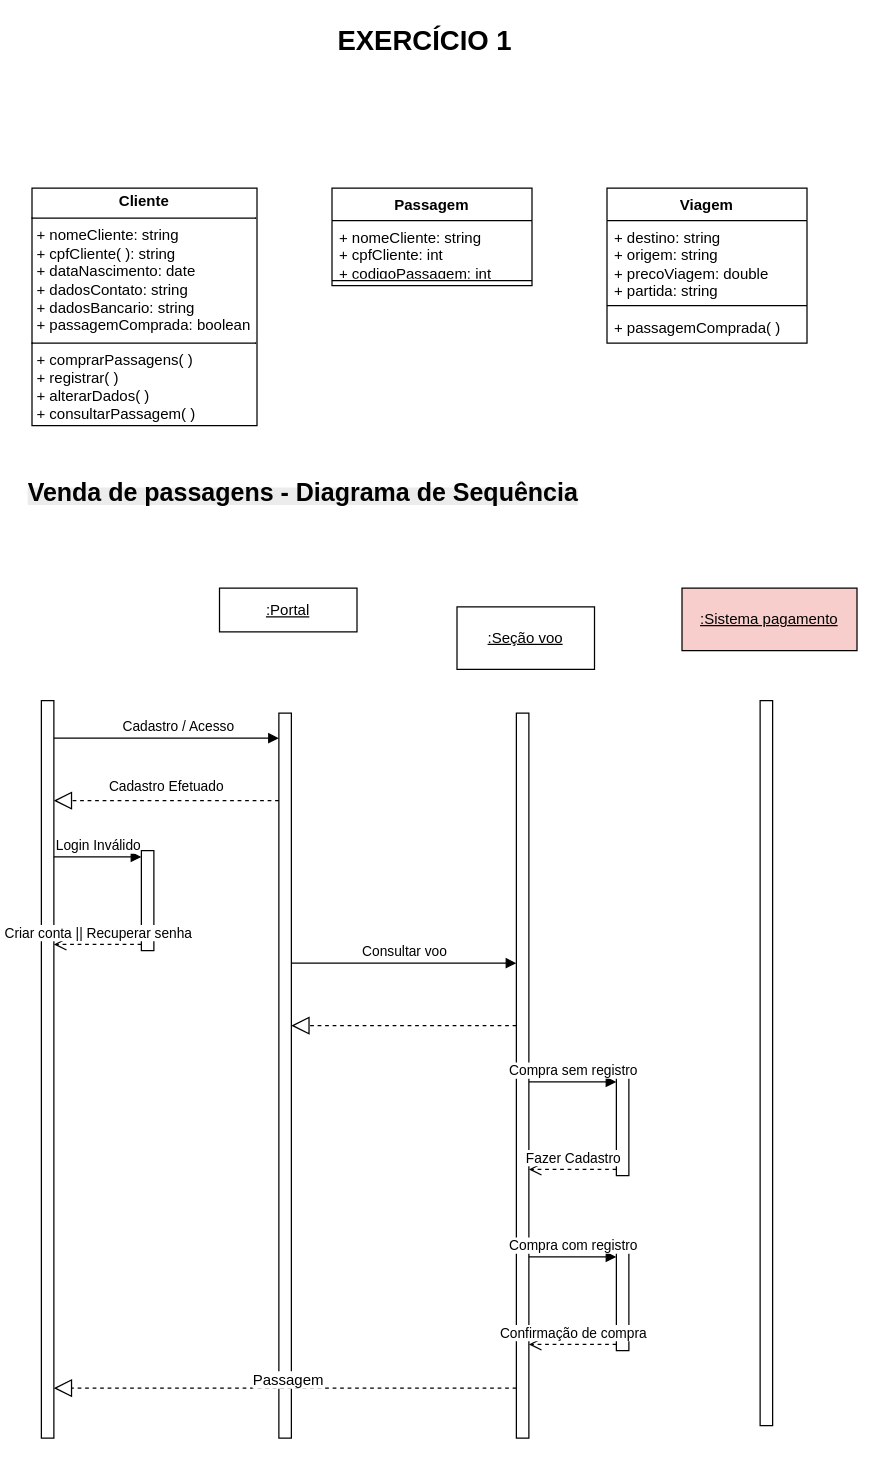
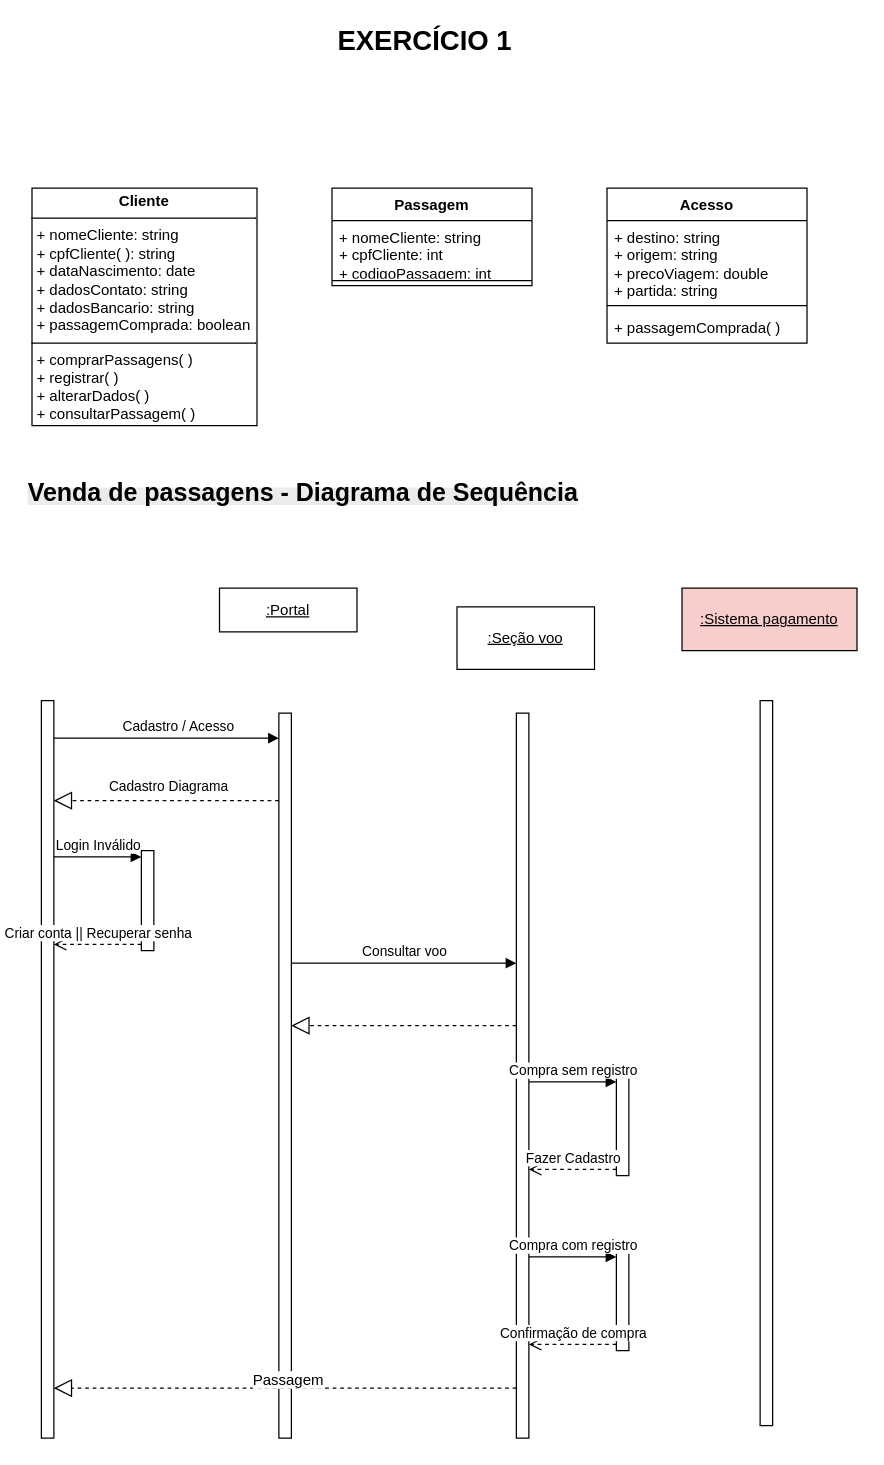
  <mxCell id="0" />
  <mxCell id="1" parent="0" />
  <mxCell id="2" value="&lt;font style=&quot;font-size: 22px;&quot;&gt;EXERCÍCIO 1&lt;/font&gt;" style="text;align=center;fontStyle=1;verticalAlign=middle;spacingLeft=3;spacingRight=3;strokeColor=none;rotatable=0;points=[[0,0.5],[1,0.5]];portConstraint=eastwest;html=1;" parent="1" vertex="1"><mxGeometry x="299" y="20" width="80" height="26" as="geometry" /></mxCell>
  <mxCell id="3" value="&lt;span style=&quot;color: rgb(0, 0, 0); font-family: Helvetica; font-style: normal; font-variant-ligatures: normal; font-variant-caps: normal; font-weight: 700; letter-spacing: normal; orphans: 2; text-align: center; text-indent: 0px; text-transform: none; widows: 2; word-spacing: 0px; -webkit-text-stroke-width: 0px; white-space: nowrap; background-color: rgb(236, 236, 236); text-decoration-thickness: initial; text-decoration-style: initial; text-decoration-color: initial; float: none; display: inline !important;&quot;&gt;&lt;font style=&quot;font-size: 20px;&quot;&gt;Venda de passagens - Diagrama de Sequência&lt;/font&gt;&lt;/span&gt;" style="text;whiteSpace=wrap;html=1;" parent="1" vertex="1"><mxGeometry x="20" y="375" width="300" height="40" as="geometry" /></mxCell>
  <mxCell id="4" value="&lt;u&gt;:Portal&lt;/u&gt;" style="html=1;whiteSpace=wrap;" parent="1" vertex="1"><mxGeometry x="175" y="470" width="110" height="35" as="geometry" /></mxCell>
  <mxCell id="5" value="&lt;u&gt;:Sistema pagamento&lt;/u&gt;" style="html=1;whiteSpace=wrap;fillColor=#f8cecc;" parent="1" vertex="1"><mxGeometry x="545" y="470" width="140" height="50" as="geometry" /></mxCell>
  <mxCell id="6" value="" style="html=1;points=[[0,0,0,0,5],[0,1,0,0,-5],[1,0,0,0,5],[1,1,0,0,-5]];perimeter=orthogonalPerimeter;outlineConnect=0;targetShapes=umlLifeline;portConstraint=eastwest;newEdgeStyle={&quot;curved&quot;:0,&quot;rounded&quot;:0};" parent="1" vertex="1"><mxGeometry x="32.5" y="560" width="10" height="590" as="geometry" /></mxCell>
  <mxCell id="7" value="" style="html=1;points=[[0,0,0,0,5],[0,1,0,0,-5],[1,0,0,0,5],[1,1,0,0,-5]];perimeter=orthogonalPerimeter;outlineConnect=0;targetShapes=umlLifeline;portConstraint=eastwest;newEdgeStyle={&quot;curved&quot;:0,&quot;rounded&quot;:0};" parent="1" vertex="1"><mxGeometry x="222.5" y="570" width="10" height="580" as="geometry" /></mxCell>
  <mxCell id="8" value="" style="html=1;points=[[0,0,0,0,5],[0,1,0,0,-5],[1,0,0,0,5],[1,1,0,0,-5]];perimeter=orthogonalPerimeter;outlineConnect=0;targetShapes=umlLifeline;portConstraint=eastwest;newEdgeStyle={&quot;curved&quot;:0,&quot;rounded&quot;:0};" parent="1" vertex="1"><mxGeometry x="607.5" y="560" width="10" height="580" as="geometry" /></mxCell>
  <mxCell id="9" value="Cadastro / Acesso" style="html=1;verticalAlign=bottom;endArrow=block;curved=0;rounded=0;" parent="1" target="7" edge="1"><mxGeometry x="0.101" width="80" relative="1" as="geometry"><mxPoint x="42.5" y="590" as="sourcePoint" /><mxPoint x="212.5" y="590" as="targetPoint" /><mxPoint as="offset" /></mxGeometry></mxCell>
  <mxCell id="10" style="edgeStyle=orthogonalEdgeStyle;rounded=0;orthogonalLoop=1;jettySize=auto;html=1;exitX=0.5;exitY=1;exitDx=0;exitDy=0;" parent="1" edge="1"><mxGeometry relative="1" as="geometry"><mxPoint x="202.5" y="570" as="sourcePoint" /><mxPoint x="202.5" y="570" as="targetPoint" /></mxGeometry></mxCell>
  <mxCell id="11" value="" style="html=1;points=[[0,0,0,0,5],[0,1,0,0,-5],[1,0,0,0,5],[1,1,0,0,-5]];perimeter=orthogonalPerimeter;outlineConnect=0;targetShapes=umlLifeline;portConstraint=eastwest;newEdgeStyle={&quot;curved&quot;:0,&quot;rounded&quot;:0};" parent="1" vertex="1"><mxGeometry x="112.5" y="680" width="10" height="80" as="geometry" /></mxCell>
  <mxCell id="12" value="Login Inválido" style="html=1;verticalAlign=bottom;endArrow=block;curved=0;rounded=0;entryX=0;entryY=0;entryDx=0;entryDy=5;" parent="1" target="11" edge="1"><mxGeometry relative="1" as="geometry"><mxPoint x="42.5" y="685" as="sourcePoint" /></mxGeometry></mxCell>
  <mxCell id="13" value="Criar conta || Recuperar senha" style="html=1;verticalAlign=bottom;endArrow=open;dashed=1;endSize=8;curved=0;rounded=0;exitX=0;exitY=1;exitDx=0;exitDy=-5;" parent="1" source="11" edge="1"><mxGeometry relative="1" as="geometry"><mxPoint x="42.5" y="755" as="targetPoint" /></mxGeometry></mxCell>
  <mxCell id="14" value="&lt;u&gt;:Seção voo&lt;/u&gt;" style="html=1;whiteSpace=wrap;" parent="1" vertex="1"><mxGeometry x="365" y="485" width="110" height="50" as="geometry" /></mxCell>
  <mxCell id="15" value="" style="html=1;points=[[0,0,0,0,5],[0,1,0,0,-5],[1,0,0,0,5],[1,1,0,0,-5]];perimeter=orthogonalPerimeter;outlineConnect=0;targetShapes=umlLifeline;portConstraint=eastwest;newEdgeStyle={&quot;curved&quot;:0,&quot;rounded&quot;:0};" parent="1" vertex="1"><mxGeometry x="412.5" y="570" width="10" height="580" as="geometry" /></mxCell>
  <mxCell id="16" value="Consultar voo" style="html=1;verticalAlign=bottom;endArrow=block;curved=0;rounded=0;" parent="1" edge="1"><mxGeometry width="80" relative="1" as="geometry"><mxPoint x="232.5" y="770" as="sourcePoint" /><mxPoint x="412.5" y="770" as="targetPoint" /></mxGeometry></mxCell>
  <mxCell id="17" value="" style="endArrow=block;dashed=1;endFill=0;endSize=12;html=1;rounded=0;entryX=1;entryY=0.333;entryDx=0;entryDy=0;entryPerimeter=0;" parent="1" edge="1"><mxGeometry width="160" relative="1" as="geometry"><mxPoint x="412.5" y="820" as="sourcePoint" /><mxPoint x="232.5" y="820" as="targetPoint" /></mxGeometry></mxCell>
  <mxCell id="18" value="" style="html=1;points=[[0,0,0,0,5],[0,1,0,0,-5],[1,0,0,0,5],[1,1,0,0,-5]];perimeter=orthogonalPerimeter;outlineConnect=0;targetShapes=umlLifeline;portConstraint=eastwest;newEdgeStyle={&quot;curved&quot;:0,&quot;rounded&quot;:0};" parent="1" vertex="1"><mxGeometry x="492.5" y="1000" width="10" height="80" as="geometry" /></mxCell>
  <mxCell id="19" value="Compra com registro" style="html=1;verticalAlign=bottom;endArrow=block;curved=0;rounded=0;entryX=0;entryY=0;entryDx=0;entryDy=5;" parent="1" target="18" edge="1"><mxGeometry relative="1" as="geometry"><mxPoint x="422.5" y="1005" as="sourcePoint" /></mxGeometry></mxCell>
  <mxCell id="20" value="Confirmação de compra" style="html=1;verticalAlign=bottom;endArrow=open;dashed=1;endSize=8;curved=0;rounded=0;exitX=0;exitY=1;exitDx=0;exitDy=-5;" parent="1" source="18" edge="1"><mxGeometry relative="1" as="geometry"><mxPoint x="422.5" y="1075" as="targetPoint" /></mxGeometry></mxCell>
  <mxCell id="21" value="" style="endArrow=block;dashed=1;endFill=0;endSize=12;html=1;rounded=0;" parent="1" edge="1"><mxGeometry width="160" relative="1" as="geometry"><mxPoint x="412.5" y="1110" as="sourcePoint" /><mxPoint x="42.5" y="1110" as="targetPoint" /></mxGeometry></mxCell>
  <mxCell id="22" value="&lt;span style=&quot;color: rgb(0, 0, 0); font-family: Helvetica; font-style: normal; font-variant-ligatures: normal; font-variant-caps: normal; font-weight: 400; letter-spacing: normal; orphans: 2; text-align: center; text-indent: 0px; text-transform: none; widows: 2; word-spacing: 0px; -webkit-text-stroke-width: 0px; white-space: nowrap; background-color: rgb(255, 255, 255); text-decoration-thickness: initial; text-decoration-style: initial; text-decoration-color: initial; float: none; display: inline !important;&quot;&gt;&lt;font&gt;Passagem&lt;/font&gt;&lt;/span&gt;" style="text;whiteSpace=wrap;html=1;" parent="1" vertex="1"><mxGeometry x="200" y="1090" width="60" height="20" as="geometry" /></mxCell>
  <mxCell id="23" value="" style="html=1;points=[[0,0,0,0,5],[0,1,0,0,-5],[1,0,0,0,5],[1,1,0,0,-5]];perimeter=orthogonalPerimeter;outlineConnect=0;targetShapes=umlLifeline;portConstraint=eastwest;newEdgeStyle={&quot;curved&quot;:0,&quot;rounded&quot;:0};" vertex="1" parent="1"><mxGeometry x="492.5" y="860" width="10" height="80" as="geometry" /></mxCell>
  <mxCell id="24" value="Compra sem registro" style="html=1;verticalAlign=bottom;endArrow=block;curved=0;rounded=0;entryX=0;entryY=0;entryDx=0;entryDy=5;" edge="1" target="23" parent="1"><mxGeometry relative="1" as="geometry"><mxPoint x="422.5" y="865" as="sourcePoint" /></mxGeometry></mxCell>
  <mxCell id="25" value="Fazer Cadastro" style="html=1;verticalAlign=bottom;endArrow=open;dashed=1;endSize=8;curved=0;rounded=0;exitX=0;exitY=1;exitDx=0;exitDy=-5;" edge="1" source="23" parent="1"><mxGeometry relative="1" as="geometry"><mxPoint x="422.5" y="935" as="targetPoint" /></mxGeometry></mxCell>
- <mxCell id="26" value="&lt;span style=&quot;color: rgb(0, 0, 0); font-family: Helvetica; font-size: 11px; font-style: normal; font-variant-ligatures: normal; font-variant-caps: normal; font-weight: 400; letter-spacing: normal; orphans: 2; text-align: center; text-indent: 0px; text-transform: none; widows: 2; word-spacing: 0px; -webkit-text-stroke-width: 0px; white-space: nowrap; background-color: rgb(255, 255, 255); text-decoration-thickness: initial; text-decoration-style: initial; text-decoration-color: initial; float: none; display: inline !important;&quot;&gt;Cadastro Efetuado&amp;nbsp;&lt;/span&gt;" style="text;whiteSpace=wrap;html=1;" vertex="1" parent="1"><mxGeometry x="85" y="615" width="130" height="40" as="geometry" /></mxCell>
+ <mxCell id="26" value="&lt;span style=&quot;color: rgb(0, 0, 0); font-family: Helvetica; font-size: 11px; font-style: normal; font-variant-ligatures: normal; font-variant-caps: normal; font-weight: 400; letter-spacing: normal; orphans: 2; text-align: center; text-indent: 0px; text-transform: none; widows: 2; word-spacing: 0px; -webkit-text-stroke-width: 0px; white-space: nowrap; background-color: rgb(255, 255, 255); text-decoration-thickness: initial; text-decoration-style: initial; text-decoration-color: initial; float: none; display: inline !important;&quot;&gt;Cadastro Diagrama&amp;nbsp;&lt;/span&gt;" style="text;whiteSpace=wrap;html=1;" vertex="1" parent="1"><mxGeometry x="85" y="615" width="130" height="40" as="geometry" /></mxCell>
  <mxCell id="27" value="" style="endArrow=block;dashed=1;endFill=0;endSize=12;html=1;rounded=0;entryX=1;entryY=0.333;entryDx=0;entryDy=0;entryPerimeter=0;" edge="1" parent="1"><mxGeometry width="160" relative="1" as="geometry"><mxPoint x="222.5" y="640" as="sourcePoint" /><mxPoint x="42.5" y="640" as="targetPoint" /></mxGeometry></mxCell>
  <mxCell id="28" value="&lt;p style=&quot;margin:0px;margin-top:4px;text-align:center;&quot;&gt;&lt;b&gt;Cliente&lt;/b&gt;&lt;/p&gt;&lt;hr size=&quot;1&quot; style=&quot;border-style:solid;&quot;&gt;&lt;p style=&quot;margin:0px;margin-left:4px;&quot;&gt;+ nomeCliente: string&lt;/p&gt;&lt;p style=&quot;margin:0px;margin-left:4px;&quot;&gt;+ cpfCliente( ): string&lt;/p&gt;&lt;p style=&quot;margin:0px;margin-left:4px;&quot;&gt;+ dataNascimento: date&lt;/p&gt;&lt;p style=&quot;margin:0px;margin-left:4px;&quot;&gt;+ dadosContato: string&lt;/p&gt;&lt;p style=&quot;margin:0px;margin-left:4px;&quot;&gt;+ dadosBancario: string&lt;/p&gt;&lt;p style=&quot;margin:0px;margin-left:4px;&quot;&gt;+ passagemComprada: boolean&lt;/p&gt;&lt;hr size=&quot;1&quot; style=&quot;border-style:solid;&quot;&gt;&lt;p style=&quot;margin:0px;margin-left:4px;&quot;&gt;&lt;span style=&quot;background-color: transparent; color: light-dark(rgb(0, 0, 0), rgb(255, 255, 255));&quot;&gt;+&lt;/span&gt;&lt;span style=&quot;background-color: transparent; color: light-dark(rgb(0, 0, 0), rgb(255, 255, 255));&quot;&gt;&amp;nbsp;&lt;/span&gt;&lt;span style=&quot;background-color: transparent; color: light-dark(rgb(0, 0, 0), rgb(255, 255, 255));&quot;&gt;comprarPassagens( )&lt;/span&gt;&lt;/p&gt;&lt;p style=&quot;margin:0px;margin-left:4px;&quot;&gt;+ registrar( )&lt;/p&gt;&lt;p style=&quot;margin:0px;margin-left:4px;&quot;&gt;+ alterarDados( )&lt;/p&gt;&lt;p style=&quot;margin:0px;margin-left:4px;&quot;&gt;+ consultarPassagem( )&lt;/p&gt;" style="verticalAlign=top;align=left;overflow=fill;html=1;whiteSpace=wrap;" vertex="1" parent="1"><mxGeometry x="25" y="150" width="180" height="190" as="geometry" /></mxCell>
- <mxCell id="29" value="Viagem" style="swimlane;fontStyle=1;align=center;verticalAlign=top;childLayout=stackLayout;horizontal=1;startSize=26;horizontalStack=0;resizeParent=1;resizeParentMax=0;resizeLast=0;collapsible=1;marginBottom=0;whiteSpace=wrap;html=1;" vertex="1" parent="1"><mxGeometry x="485" y="150" width="160" height="124" as="geometry" /></mxCell>
+ <mxCell id="29" value="Acesso" style="swimlane;fontStyle=1;align=center;verticalAlign=top;childLayout=stackLayout;horizontal=1;startSize=26;horizontalStack=0;resizeParent=1;resizeParentMax=0;resizeLast=0;collapsible=1;marginBottom=0;whiteSpace=wrap;html=1;" vertex="1" parent="1"><mxGeometry x="485" y="150" width="160" height="124" as="geometry" /></mxCell>
  <mxCell id="30" value="+ destino: string&lt;div&gt;+ origem: string&lt;/div&gt;&lt;div&gt;+ precoViagem: double&lt;/div&gt;&lt;div&gt;+ partida: string&lt;/div&gt;" style="text;strokeColor=none;fillColor=none;align=left;verticalAlign=top;spacingLeft=4;spacingRight=4;overflow=hidden;rotatable=0;points=[[0,0.5],[1,0.5]];portConstraint=eastwest;whiteSpace=wrap;html=1;" vertex="1" parent="29"><mxGeometry y="26" width="160" height="64" as="geometry" /></mxCell>
  <mxCell id="31" value="" style="line;strokeWidth=1;fillColor=none;align=left;verticalAlign=middle;spacingTop=-1;spacingLeft=3;spacingRight=3;rotatable=0;labelPosition=right;points=[];portConstraint=eastwest;strokeColor=inherit;" vertex="1" parent="29"><mxGeometry y="90" width="160" height="8" as="geometry" /></mxCell>
  <mxCell id="32" value="+ passagemComprada( )&lt;div&gt;&lt;br&gt;&lt;/div&gt;" style="text;strokeColor=none;fillColor=none;align=left;verticalAlign=top;spacingLeft=4;spacingRight=4;overflow=hidden;rotatable=0;points=[[0,0.5],[1,0.5]];portConstraint=eastwest;whiteSpace=wrap;html=1;" vertex="1" parent="29"><mxGeometry y="98" width="160" height="26" as="geometry" /></mxCell>
  <mxCell id="33" value="Passagem" style="swimlane;fontStyle=1;align=center;verticalAlign=top;childLayout=stackLayout;horizontal=1;startSize=26;horizontalStack=0;resizeParent=1;resizeParentMax=0;resizeLast=0;collapsible=1;marginBottom=0;whiteSpace=wrap;html=1;" vertex="1" parent="1"><mxGeometry x="265" y="150" width="160" height="78" as="geometry" /></mxCell>
  <mxCell id="34" value="+ nomeCliente: string&lt;div&gt;+ cpfCliente: int&lt;/div&gt;&lt;div&gt;+ codigoPassagem: int&lt;/div&gt;" style="text;strokeColor=none;fillColor=none;align=left;verticalAlign=top;spacingLeft=4;spacingRight=4;overflow=hidden;rotatable=0;points=[[0,0.5],[1,0.5]];portConstraint=eastwest;whiteSpace=wrap;html=1;" vertex="1" parent="33"><mxGeometry y="26" width="160" height="44" as="geometry" /></mxCell>
  <mxCell id="35" value="" style="line;strokeWidth=1;fillColor=none;align=left;verticalAlign=middle;spacingTop=-1;spacingLeft=3;spacingRight=3;rotatable=0;labelPosition=right;points=[];portConstraint=eastwest;strokeColor=inherit;" vertex="1" parent="33"><mxGeometry y="70" width="160" height="8" as="geometry" /></mxCell>
